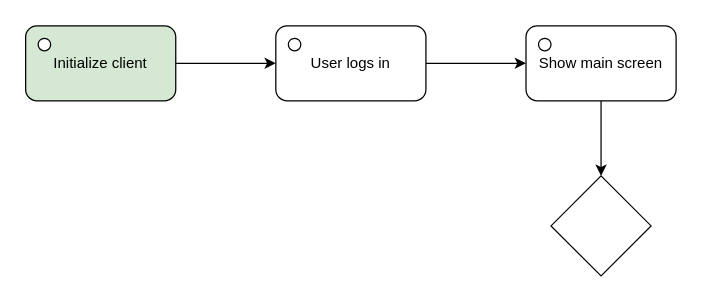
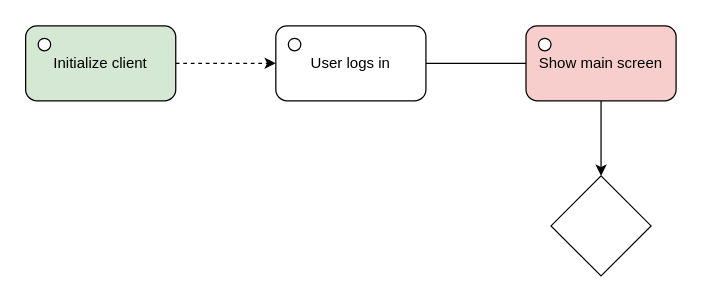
  <mxCell id="0" />
  <mxCell id="1" parent="0" />
  <mxCell id="2" value="Initialize client" style="rounded=1;whiteSpace=wrap;html=1;fillColor=#d5e8d4;" vertex="1" parent="1"><mxGeometry x="20" y="20" width="120" height="60" as="geometry" /></mxCell>
- <mxCell id="3" style="edgeStyle=orthogonalEdgeStyle;rounded=0;orthogonalLoop=1;jettySize=auto;html=1;exitX=1;exitY=0.5;exitDx=0;exitDy=0;entryX=0;entryY=0.5;entryDx=0;entryDy=0;" edge="1" parent="1" source="4" target="6"><mxGeometry relative="1" as="geometry" /></mxCell>
+ <mxCell id="3" style="edgeStyle=orthogonalEdgeStyle;rounded=0;orthogonalLoop=1;jettySize=auto;html=1;exitX=1;exitY=0.5;exitDx=0;exitDy=0;entryX=0;entryY=0.5;entryDx=0;entryDy=0;endArrow=none;" edge="1" parent="1" source="4" target="6"><mxGeometry relative="1" as="geometry" /></mxCell>
  <mxCell id="4" value="User logs in" style="rounded=1;whiteSpace=wrap;html=1;" vertex="1" parent="1"><mxGeometry x="220" y="20" width="120" height="60" as="geometry" /></mxCell>
  <mxCell id="5" style="edgeStyle=orthogonalEdgeStyle;rounded=0;orthogonalLoop=1;jettySize=auto;html=1;exitX=0.5;exitY=1;exitDx=0;exitDy=0;entryX=0.5;entryY=0;entryDx=0;entryDy=0;" edge="1" parent="1" source="6" target="8"><mxGeometry relative="1" as="geometry"><mxPoint x="480" y="150" as="targetPoint" /></mxGeometry></mxCell>
- <mxCell id="6" value="Show main screen" style="rounded=1;whiteSpace=wrap;html=1;" vertex="1" parent="1"><mxGeometry x="420" y="20" width="120" height="60" as="geometry" /></mxCell>
- <mxCell id="7" value="" style="endArrow=classic;html=1;rounded=0;exitX=1;exitY=0.5;exitDx=0;exitDy=0;entryX=0;entryY=0.5;entryDx=0;entryDy=0;" edge="1" parent="1" source="2" target="4"><mxGeometry width="50" height="50" relative="1" as="geometry"><mxPoint x="390" y="410" as="sourcePoint" /><mxPoint x="440" y="360" as="targetPoint" /></mxGeometry></mxCell>
+ <mxCell id="6" value="Show main screen" style="rounded=1;whiteSpace=wrap;html=1;fillColor=#f8cecc;" vertex="1" parent="1"><mxGeometry x="420" y="20" width="120" height="60" as="geometry" /></mxCell>
+ <mxCell id="7" value="" style="endArrow=classic;html=1;rounded=0;exitX=1;exitY=0.5;exitDx=0;exitDy=0;entryX=0;entryY=0.5;entryDx=0;entryDy=0;dashed=1;" edge="1" parent="1" source="2" target="4"><mxGeometry width="50" height="50" relative="1" as="geometry"><mxPoint x="390" y="410" as="sourcePoint" /><mxPoint x="440" y="360" as="targetPoint" /></mxGeometry></mxCell>
  <mxCell id="8" value="" style="rhombus;whiteSpace=wrap;html=1;" vertex="1" parent="1"><mxGeometry x="440" y="140" width="80" height="80" as="geometry" /></mxCell>
  <mxCell id="9" value="" style="ellipse;whiteSpace=wrap;html=1;aspect=fixed;" vertex="1" parent="1"><mxGeometry x="30" y="30" width="10" height="10" as="geometry" /></mxCell>
  <mxCell id="10" value="" style="ellipse;whiteSpace=wrap;html=1;aspect=fixed;" vertex="1" parent="1"><mxGeometry x="230" y="30" width="10" height="10" as="geometry" /></mxCell>
  <mxCell id="11" value="" style="ellipse;whiteSpace=wrap;html=1;aspect=fixed;" vertex="1" parent="1"><mxGeometry x="430" y="30" width="10" height="10" as="geometry" /></mxCell>
